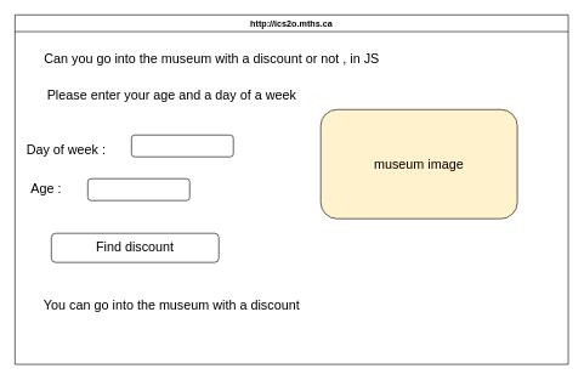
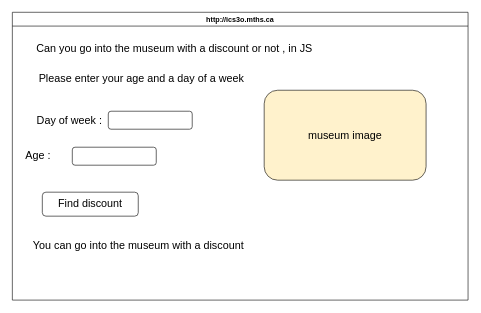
  <mxCell id="0" />
  <mxCell id="1" parent="0" />
- <mxCell id="2" value="http://ics2o.mths.ca" style="swimlane;whiteSpace=wrap;html=1;" parent="1" vertex="1"><mxGeometry x="20" y="20" width="760" height="480" as="geometry" /></mxCell>
+ <mxCell id="2" value="http://ics3o.mths.ca" style="swimlane;whiteSpace=wrap;html=1;" parent="1" vertex="1"><mxGeometry x="20" y="20" width="760" height="480" as="geometry" /></mxCell>
  <mxCell id="3" value="Can you go into the museum with a discount or not , in JS" style="text;html=1;align=center;verticalAlign=middle;resizable=0;points=[];autosize=1;strokeColor=none;fillColor=none;fontSize=18;" vertex="1" parent="2"><mxGeometry x="30" y="40" width="480" height="40" as="geometry" /></mxCell>
  <mxCell id="4" value="Please enter your age and a day of a week" style="text;html=1;align=center;verticalAlign=middle;resizable=0;points=[];autosize=1;strokeColor=none;fillColor=none;fontSize=18;" vertex="1" parent="2"><mxGeometry x="30" y="90" width="370" height="40" as="geometry" /></mxCell>
- <mxCell id="5" value="Day of week :" style="text;html=1;align=center;verticalAlign=middle;resizable=0;points=[];autosize=1;strokeColor=none;fillColor=none;fontSize=18;" vertex="1" parent="2"><mxGeometry x="5" y="165" width="130" height="40" as="geometry" /></mxCell>
+ <mxCell id="5" value="Day of week :" style="text;html=1;align=center;verticalAlign=middle;resizable=0;points=[];autosize=1;strokeColor=none;fillColor=none;fontSize=18;" vertex="1" parent="2"><mxGeometry x="30" y="160" width="130" height="40" as="geometry" /></mxCell>
  <mxCell id="6" value="Age :&amp;nbsp;" style="text;html=1;align=center;verticalAlign=middle;resizable=0;points=[];autosize=1;strokeColor=none;fillColor=none;fontSize=18;" vertex="1" parent="2"><mxGeometry x="10" y="220" width="70" height="40" as="geometry" /></mxCell>
  <mxCell id="7" value="" style="rounded=1;whiteSpace=wrap;html=1;fontSize=18;" vertex="1" parent="2"><mxGeometry x="160" y="165" width="140" height="30" as="geometry" /></mxCell>
  <mxCell id="8" value="" style="rounded=1;whiteSpace=wrap;html=1;fontSize=18;" vertex="1" parent="2"><mxGeometry x="100" y="225" width="140" height="30" as="geometry" /></mxCell>
- <mxCell id="9" value="Find discount" style="rounded=1;whiteSpace=wrap;html=1;fontSize=18;" vertex="1" parent="2"><mxGeometry x="50" y="300" width="230" height="40" as="geometry" /></mxCell>
- <mxCell id="10" value="You can go into the museum with a discount" style="text;html=1;align=center;verticalAlign=middle;resizable=0;points=[];autosize=1;strokeColor=none;fillColor=none;fontSize=18;" vertex="1" parent="2"><mxGeometry x="30" y="380" width="370" height="40" as="geometry" /></mxCell>
+ <mxCell id="9" value="Find discount" style="rounded=1;whiteSpace=wrap;html=1;fontSize=18;" vertex="1" parent="2"><mxGeometry x="50" y="300" width="160" height="40" as="geometry" /></mxCell>
+ <mxCell id="10" value="You can go into the museum with a discount" style="text;html=1;align=center;verticalAlign=middle;resizable=0;points=[];autosize=1;strokeColor=none;fillColor=none;fontSize=18;" vertex="1" parent="2"><mxGeometry x="25" y="370" width="370" height="40" as="geometry" /></mxCell>
  <mxCell id="11" value="museum image" style="rounded=1;whiteSpace=wrap;html=1;fontSize=18;fillColor=#fff2cc;" vertex="1" parent="2"><mxGeometry x="420" y="130" width="270" height="150" as="geometry" /></mxCell>
